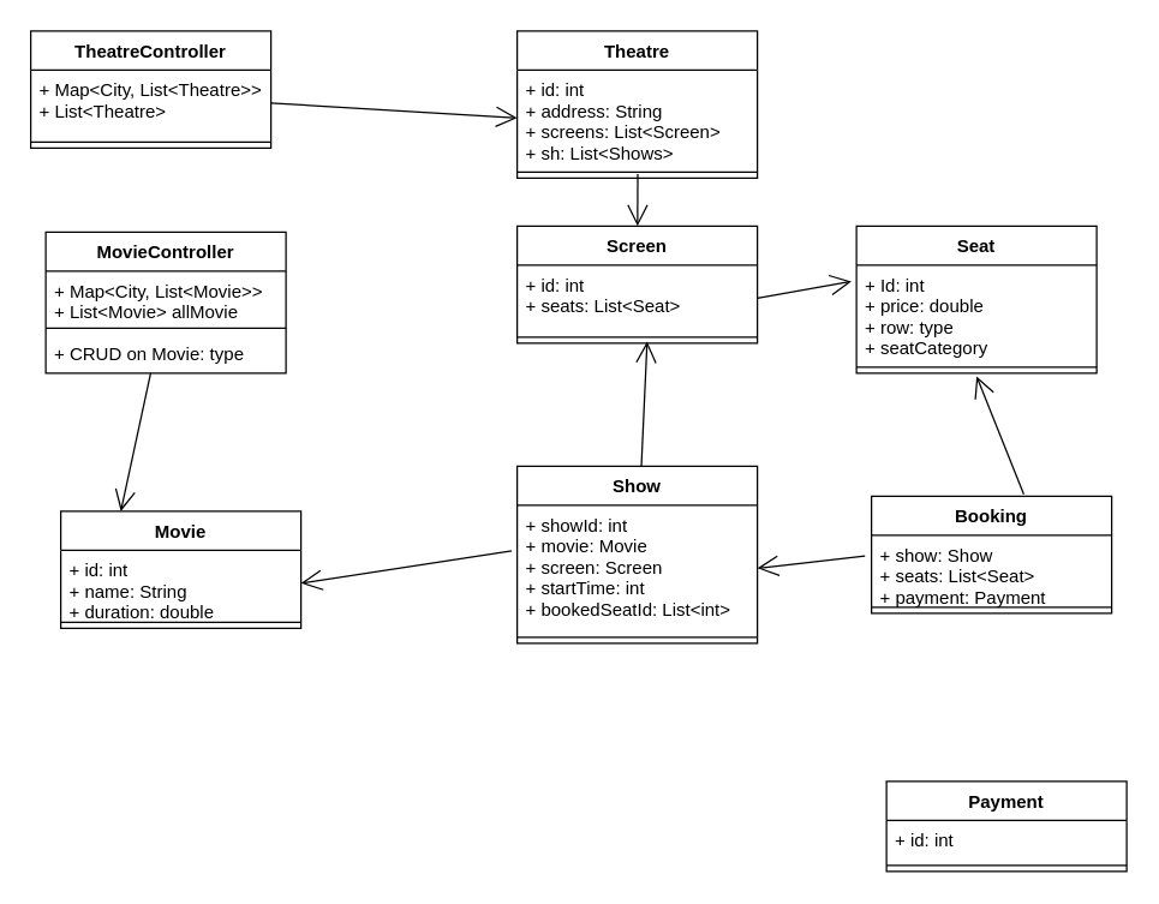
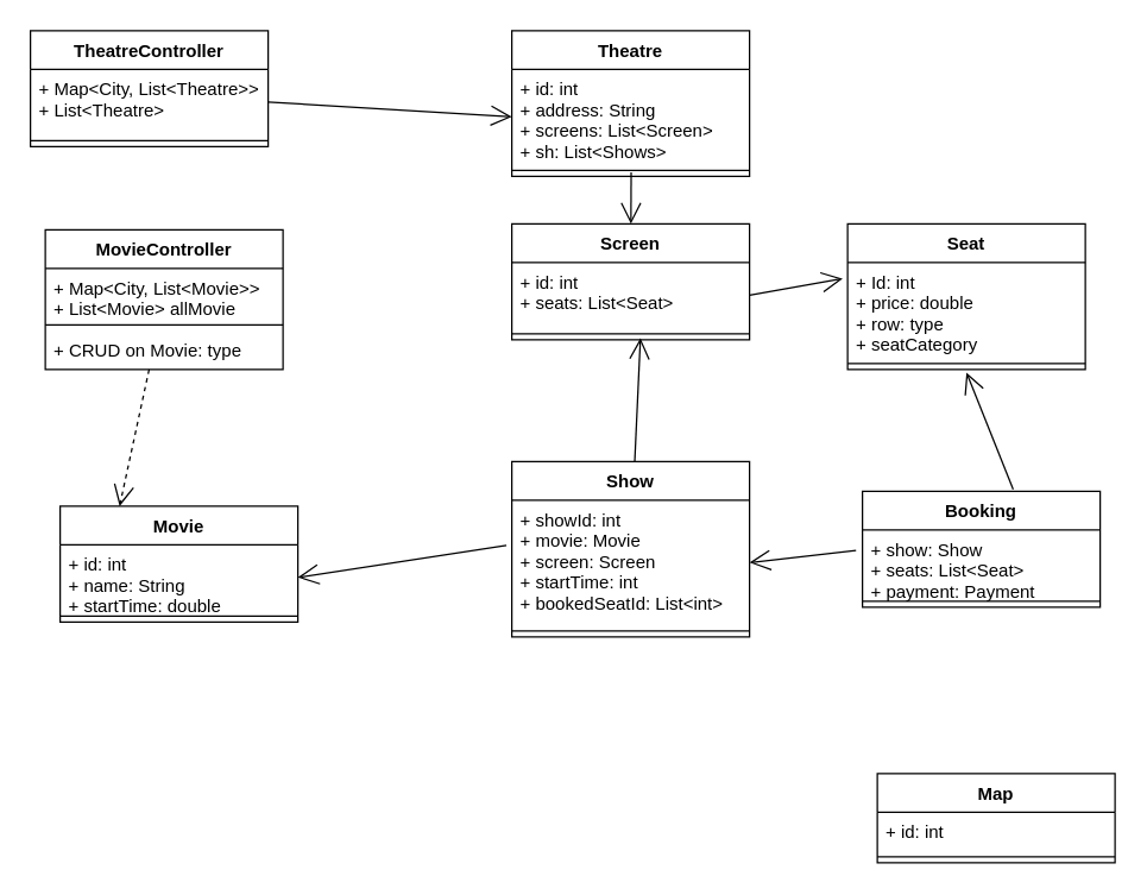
  <mxCell id="0" />
  <mxCell id="1" parent="0" />
  <mxCell id="2" value="TheatreController" style="swimlane;fontStyle=1;align=center;verticalAlign=top;childLayout=stackLayout;horizontal=1;startSize=26;horizontalStack=0;resizeParent=1;resizeParentMax=0;resizeLast=0;collapsible=1;marginBottom=0;" vertex="1" parent="1"><mxGeometry x="20" y="20" width="160" height="78" as="geometry" /></mxCell>
  <mxCell id="3" value="+ Map&lt;City, List&lt;Theatre&gt;&gt;&#10;+ List&lt;Theatre&gt;" style="text;strokeColor=none;fillColor=none;align=left;verticalAlign=top;spacingLeft=4;spacingRight=4;overflow=hidden;rotatable=0;points=[[0,0.5],[1,0.5]];portConstraint=eastwest;" vertex="1" parent="2"><mxGeometry y="26" width="160" height="44" as="geometry" /></mxCell>
  <mxCell id="4" value="" style="line;strokeWidth=1;fillColor=none;align=left;verticalAlign=middle;spacingTop=-1;spacingLeft=3;spacingRight=3;rotatable=0;labelPosition=right;points=[];portConstraint=eastwest;strokeColor=inherit;" vertex="1" parent="2"><mxGeometry y="70" width="160" height="8" as="geometry" /></mxCell>
- <mxCell id="5" value="Payment" style="swimlane;fontStyle=1;align=center;verticalAlign=top;childLayout=stackLayout;horizontal=1;startSize=26;horizontalStack=0;resizeParent=1;resizeParentMax=0;resizeLast=0;collapsible=1;marginBottom=0;" vertex="1" parent="1"><mxGeometry x="590" y="520" width="160" height="60" as="geometry" /></mxCell>
+ <mxCell id="5" value="Map" style="swimlane;fontStyle=1;align=center;verticalAlign=top;childLayout=stackLayout;horizontal=1;startSize=26;horizontalStack=0;resizeParent=1;resizeParentMax=0;resizeLast=0;collapsible=1;marginBottom=0;" vertex="1" parent="1"><mxGeometry x="590" y="520" width="160" height="60" as="geometry" /></mxCell>
  <mxCell id="6" value="+ id: int" style="text;strokeColor=none;fillColor=none;align=left;verticalAlign=top;spacingLeft=4;spacingRight=4;overflow=hidden;rotatable=0;points=[[0,0.5],[1,0.5]];portConstraint=eastwest;" vertex="1" parent="5"><mxGeometry y="26" width="160" height="26" as="geometry" /></mxCell>
  <mxCell id="7" value="" style="line;strokeWidth=1;fillColor=none;align=left;verticalAlign=middle;spacingTop=-1;spacingLeft=3;spacingRight=3;rotatable=0;labelPosition=right;points=[];portConstraint=eastwest;strokeColor=inherit;" vertex="1" parent="5"><mxGeometry y="52" width="160" height="8" as="geometry" /></mxCell>
  <mxCell id="8" value="Booking" style="swimlane;fontStyle=1;align=center;verticalAlign=top;childLayout=stackLayout;horizontal=1;startSize=26;horizontalStack=0;resizeParent=1;resizeParentMax=0;resizeLast=0;collapsible=1;marginBottom=0;" vertex="1" parent="1"><mxGeometry x="580" y="330" width="160" height="78" as="geometry" /></mxCell>
  <mxCell id="9" value="+ show: Show&#10;+ seats: List&lt;Seat&gt;&#10;+ payment: Payment" style="text;strokeColor=none;fillColor=none;align=left;verticalAlign=top;spacingLeft=4;spacingRight=4;overflow=hidden;rotatable=0;points=[[0,0.5],[1,0.5]];portConstraint=eastwest;" vertex="1" parent="8"><mxGeometry y="26" width="160" height="44" as="geometry" /></mxCell>
  <mxCell id="10" value="" style="line;strokeWidth=1;fillColor=none;align=left;verticalAlign=middle;spacingTop=-1;spacingLeft=3;spacingRight=3;rotatable=0;labelPosition=right;points=[];portConstraint=eastwest;strokeColor=inherit;" vertex="1" parent="8"><mxGeometry y="70" width="160" height="8" as="geometry" /></mxCell>
  <mxCell id="11" value="MovieController" style="swimlane;fontStyle=1;align=center;verticalAlign=top;childLayout=stackLayout;horizontal=1;startSize=26;horizontalStack=0;resizeParent=1;resizeParentMax=0;resizeLast=0;collapsible=1;marginBottom=0;" vertex="1" parent="1"><mxGeometry x="30" y="154" width="160" height="94" as="geometry" /></mxCell>
  <mxCell id="12" value="+ Map&lt;City, List&lt;Movie&gt;&gt;&#10;+ List&lt;Movie&gt; allMovie" style="text;strokeColor=none;fillColor=none;align=left;verticalAlign=top;spacingLeft=4;spacingRight=4;overflow=hidden;rotatable=0;points=[[0,0.5],[1,0.5]];portConstraint=eastwest;" vertex="1" parent="11"><mxGeometry y="26" width="160" height="34" as="geometry" /></mxCell>
  <mxCell id="13" value="" style="line;strokeWidth=1;fillColor=none;align=left;verticalAlign=middle;spacingTop=-1;spacingLeft=3;spacingRight=3;rotatable=0;labelPosition=right;points=[];portConstraint=eastwest;strokeColor=inherit;" vertex="1" parent="11"><mxGeometry y="60" width="160" height="8" as="geometry" /></mxCell>
  <mxCell id="14" value="+ CRUD on Movie: type" style="text;strokeColor=none;fillColor=none;align=left;verticalAlign=top;spacingLeft=4;spacingRight=4;overflow=hidden;rotatable=0;points=[[0,0.5],[1,0.5]];portConstraint=eastwest;" vertex="1" parent="11"><mxGeometry y="68" width="160" height="26" as="geometry" /></mxCell>
  <mxCell id="15" value="Movie" style="swimlane;fontStyle=1;align=center;verticalAlign=top;childLayout=stackLayout;horizontal=1;startSize=26;horizontalStack=0;resizeParent=1;resizeParentMax=0;resizeLast=0;collapsible=1;marginBottom=0;" vertex="1" parent="1"><mxGeometry x="40" y="340" width="160" height="78" as="geometry" /></mxCell>
- <mxCell id="16" value="+ id: int&#10;+ name: String&#10;+ duration: double" style="text;strokeColor=none;fillColor=none;align=left;verticalAlign=top;spacingLeft=4;spacingRight=4;overflow=hidden;rotatable=0;points=[[0,0.5],[1,0.5]];portConstraint=eastwest;" vertex="1" parent="15"><mxGeometry y="26" width="160" height="44" as="geometry" /></mxCell>
+ <mxCell id="16" value="+ id: int&#10;+ name: String&#10;+ startTime: double" style="text;strokeColor=none;fillColor=none;align=left;verticalAlign=top;spacingLeft=4;spacingRight=4;overflow=hidden;rotatable=0;points=[[0,0.5],[1,0.5]];portConstraint=eastwest;" vertex="1" parent="15"><mxGeometry y="26" width="160" height="44" as="geometry" /></mxCell>
  <mxCell id="17" value="" style="line;strokeWidth=1;fillColor=none;align=left;verticalAlign=middle;spacingTop=-1;spacingLeft=3;spacingRight=3;rotatable=0;labelPosition=right;points=[];portConstraint=eastwest;strokeColor=inherit;" vertex="1" parent="15"><mxGeometry y="70" width="160" height="8" as="geometry" /></mxCell>
  <mxCell id="18" value="Theatre" style="swimlane;fontStyle=1;align=center;verticalAlign=top;childLayout=stackLayout;horizontal=1;startSize=26;horizontalStack=0;resizeParent=1;resizeParentMax=0;resizeLast=0;collapsible=1;marginBottom=0;" vertex="1" parent="1"><mxGeometry x="344" y="20" width="160" height="98" as="geometry" /></mxCell>
  <mxCell id="19" value="+ id: int&#10;+ address: String&#10;+ screens: List&lt;Screen&gt;&#10;+ sh: List&lt;Shows&gt; " style="text;strokeColor=none;fillColor=none;align=left;verticalAlign=top;spacingLeft=4;spacingRight=4;overflow=hidden;rotatable=0;points=[[0,0.5],[1,0.5]];portConstraint=eastwest;" vertex="1" parent="18"><mxGeometry y="26" width="160" height="64" as="geometry" /></mxCell>
  <mxCell id="20" value="" style="line;strokeWidth=1;fillColor=none;align=left;verticalAlign=middle;spacingTop=-1;spacingLeft=3;spacingRight=3;rotatable=0;labelPosition=right;points=[];portConstraint=eastwest;strokeColor=inherit;" vertex="1" parent="18"><mxGeometry y="90" width="160" height="8" as="geometry" /></mxCell>
  <mxCell id="21" value="Show" style="swimlane;fontStyle=1;align=center;verticalAlign=top;childLayout=stackLayout;horizontal=1;startSize=26;horizontalStack=0;resizeParent=1;resizeParentMax=0;resizeLast=0;collapsible=1;marginBottom=0;" vertex="1" parent="1"><mxGeometry x="344" y="310" width="160" height="118" as="geometry" /></mxCell>
  <mxCell id="22" value="+ showId: int&#10;+ movie: Movie&#10;+ screen: Screen&#10;+ startTime: int&#10;+ bookedSeatId: List&lt;int&gt;" style="text;strokeColor=none;fillColor=none;align=left;verticalAlign=top;spacingLeft=4;spacingRight=4;overflow=hidden;rotatable=0;points=[[0,0.5],[1,0.5]];portConstraint=eastwest;" vertex="1" parent="21"><mxGeometry y="26" width="160" height="84" as="geometry" /></mxCell>
  <mxCell id="23" value="" style="line;strokeWidth=1;fillColor=none;align=left;verticalAlign=middle;spacingTop=-1;spacingLeft=3;spacingRight=3;rotatable=0;labelPosition=right;points=[];portConstraint=eastwest;strokeColor=inherit;" vertex="1" parent="21"><mxGeometry y="110" width="160" height="8" as="geometry" /></mxCell>
  <mxCell id="24" value="Screen" style="swimlane;fontStyle=1;align=center;verticalAlign=top;childLayout=stackLayout;horizontal=1;startSize=26;horizontalStack=0;resizeParent=1;resizeParentMax=0;resizeLast=0;collapsible=1;marginBottom=0;" vertex="1" parent="1"><mxGeometry x="344" y="150" width="160" height="78" as="geometry" /></mxCell>
  <mxCell id="25" value="+ id: int&#10;+ seats: List&lt;Seat&gt;" style="text;strokeColor=none;fillColor=none;align=left;verticalAlign=top;spacingLeft=4;spacingRight=4;overflow=hidden;rotatable=0;points=[[0,0.5],[1,0.5]];portConstraint=eastwest;" vertex="1" parent="24"><mxGeometry y="26" width="160" height="44" as="geometry" /></mxCell>
  <mxCell id="26" value="" style="line;strokeWidth=1;fillColor=none;align=left;verticalAlign=middle;spacingTop=-1;spacingLeft=3;spacingRight=3;rotatable=0;labelPosition=right;points=[];portConstraint=eastwest;strokeColor=inherit;" vertex="1" parent="24"><mxGeometry y="70" width="160" height="8" as="geometry" /></mxCell>
  <mxCell id="27" value="Seat" style="swimlane;fontStyle=1;align=center;verticalAlign=top;childLayout=stackLayout;horizontal=1;startSize=26;horizontalStack=0;resizeParent=1;resizeParentMax=0;resizeLast=0;collapsible=1;marginBottom=0;" vertex="1" parent="1"><mxGeometry x="570" y="150" width="160" height="98" as="geometry" /></mxCell>
  <mxCell id="28" value="+ Id: int&#10;+ price: double&#10;+ row: type&#10;+ seatCategory" style="text;strokeColor=none;fillColor=none;align=left;verticalAlign=top;spacingLeft=4;spacingRight=4;overflow=hidden;rotatable=0;points=[[0,0.5],[1,0.5]];portConstraint=eastwest;" vertex="1" parent="27"><mxGeometry y="26" width="160" height="64" as="geometry" /></mxCell>
  <mxCell id="29" value="" style="line;strokeWidth=1;fillColor=none;align=left;verticalAlign=middle;spacingTop=-1;spacingLeft=3;spacingRight=3;rotatable=0;labelPosition=right;points=[];portConstraint=eastwest;strokeColor=inherit;" vertex="1" parent="27"><mxGeometry y="90" width="160" height="8" as="geometry" /></mxCell>
  <mxCell id="30" value="" style="endArrow=open;endFill=1;endSize=12;html=1;entryX=0;entryY=0.5;entryDx=0;entryDy=0;exitX=1;exitY=0.5;exitDx=0;exitDy=0;" edge="1" parent="1" source="3" target="19"><mxGeometry width="160" relative="1" as="geometry"><mxPoint x="90" y="80" as="sourcePoint" /><mxPoint x="250" y="80" as="targetPoint" /></mxGeometry></mxCell>
- <mxCell id="31" value="" style="endArrow=open;endFill=1;endSize=12;html=1;entryX=0.25;entryY=0;entryDx=0;entryDy=0;" edge="1" parent="1" source="11" target="15"><mxGeometry width="160" relative="1" as="geometry"><mxPoint x="190" y="78" as="sourcePoint" /><mxPoint x="354" y="88" as="targetPoint" /></mxGeometry></mxCell>
+ <mxCell id="31" value="" style="endArrow=open;endFill=1;endSize=12;html=1;entryX=0.25;entryY=0;entryDx=0;entryDy=0;dashed=1;" edge="1" parent="1" source="11" target="15"><mxGeometry width="160" relative="1" as="geometry"><mxPoint x="190" y="78" as="sourcePoint" /><mxPoint x="354" y="88" as="targetPoint" /></mxGeometry></mxCell>
  <mxCell id="32" value="" style="endArrow=open;endFill=1;endSize=12;html=1;exitX=-0.023;exitY=0.362;exitDx=0;exitDy=0;exitPerimeter=0;entryX=1;entryY=0.5;entryDx=0;entryDy=0;" edge="1" parent="1" source="22" target="16"><mxGeometry width="160" relative="1" as="geometry"><mxPoint x="110" y="290" as="sourcePoint" /><mxPoint x="180" y="250" as="targetPoint" /></mxGeometry></mxCell>
  <mxCell id="33" value="" style="endArrow=open;endFill=1;endSize=12;html=1;entryX=1;entryY=0.5;entryDx=0;entryDy=0;exitX=-0.027;exitY=0.313;exitDx=0;exitDy=0;exitPerimeter=0;" edge="1" parent="1" source="9" target="22"><mxGeometry width="160" relative="1" as="geometry"><mxPoint x="570" y="370" as="sourcePoint" /><mxPoint x="440" y="400" as="targetPoint" /></mxGeometry></mxCell>
  <mxCell id="34" value="" style="endArrow=open;endFill=1;endSize=12;html=1;entryX=0.5;entryY=1.25;entryDx=0;entryDy=0;entryPerimeter=0;exitX=0.634;exitY=-0.016;exitDx=0;exitDy=0;exitPerimeter=0;" edge="1" parent="1" source="8" target="29"><mxGeometry width="160" relative="1" as="geometry"><mxPoint x="200" y="498" as="sourcePoint" /><mxPoint x="400" y="520" as="targetPoint" /></mxGeometry></mxCell>
  <mxCell id="35" value="" style="endArrow=open;endFill=1;endSize=12;html=1;entryX=0.541;entryY=0.856;entryDx=0;entryDy=0;entryPerimeter=0;" edge="1" parent="1" source="21" target="26"><mxGeometry width="160" relative="1" as="geometry"><mxPoint x="423.62" y="272" as="sourcePoint" /><mxPoint x="424" y="230" as="targetPoint" /></mxGeometry></mxCell>
  <mxCell id="36" value="" style="endArrow=open;endFill=1;endSize=12;html=1;exitX=0.502;exitY=0.663;exitDx=0;exitDy=0;exitPerimeter=0;" edge="1" parent="1" source="20" target="24"><mxGeometry width="160" relative="1" as="geometry"><mxPoint x="544.474" y="151.15" as="sourcePoint" /><mxPoint x="540" y="97.998" as="targetPoint" /></mxGeometry></mxCell>
  <mxCell id="37" value="" style="endArrow=open;endFill=1;endSize=12;html=1;exitX=1;exitY=0.5;exitDx=0;exitDy=0;entryX=-0.021;entryY=0.169;entryDx=0;entryDy=0;entryPerimeter=0;" edge="1" parent="1" source="25" target="28"><mxGeometry width="160" relative="1" as="geometry"><mxPoint x="434.32" y="125.304" as="sourcePoint" /><mxPoint x="434.169" y="160" as="targetPoint" /></mxGeometry></mxCell>
